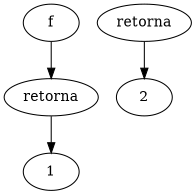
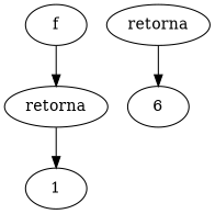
  digraph {
    n1 [label=f]
    n2 [label=retorna]
    n3 [label=1]
    n4 [label=retorna]
-   n5 [label=2]
+   n5 [label=6]
    n1 -> n2
    n2 -> n3
    n4 -> n5
  }
